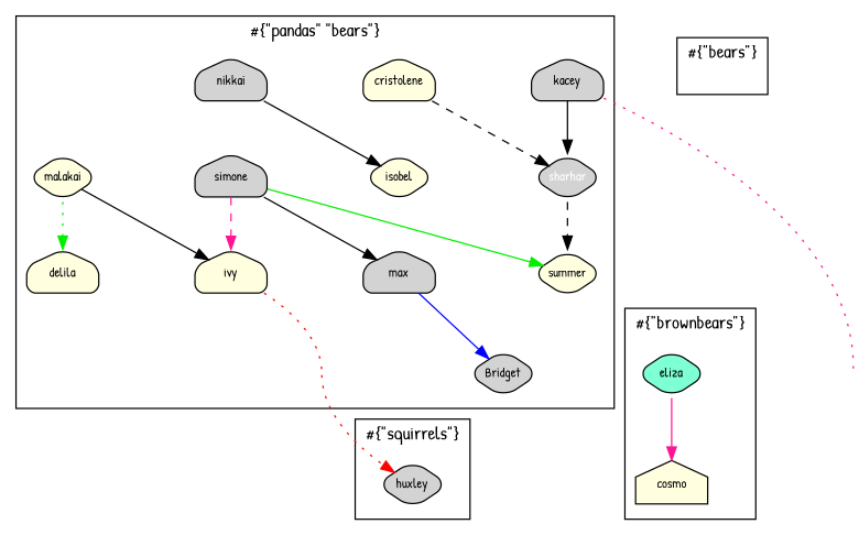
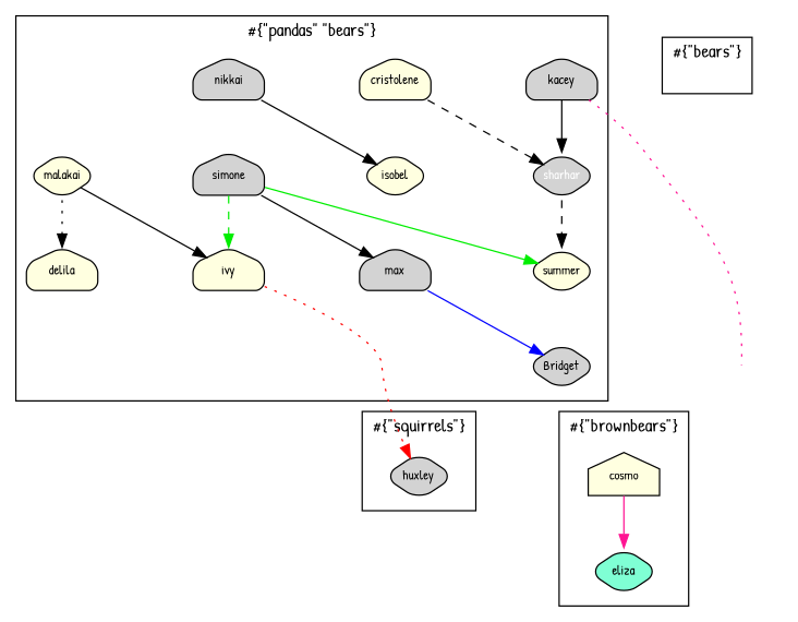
  digraph {
    concentrate=true
    fontname="Patrick Hand"
    nodesep=1
    rankdir=TB
    splines=lines
    node [fillcolor=lightyellow fixedsize=true fontname="Patrick Hand" fontsize=10 margin=0.1 shape=house style="filled,rounded"]
    edge [fontname="Patrick Hand" style=solid]
    n1 [label=delila]
    n2 [label=cristolene]
    n3 [fillcolor=lightgrey label=nikkai]
    n4 [label=malakai shape=diamond]
    n5 [fillcolor=lightgrey label=max]
    n6 [fillcolor=lightgrey label=Bridget shape=diamond]
    n7 [fillcolor=lightgrey label=simone]
    n8 [fillcolor=lightgrey fontcolor=white label=sharhar shape=diamond]
    n9 [label=isobel shape=diamond]
    n10 [fillcolor=lightgrey label=kacey]
    n11 [label=summer shape=diamond]
    n12 [label=ivy]
    n13 [fillcolor=lightgrey label=huxley shape=diamond]
    n14 [fillcolor=aquamarine label=eliza shape=diamond]
    n15 [label=cosmo style=filled]
    n16 [fillcolor="#cf9c95" label=jude shape=point style=invis]
    subgraph cluster_1 {
      label="#\{\"pandas\" \"bears\"\}"
      rankdir=TP
      n1
      n2
      n3
      n4
      n5
      n6
      n7
      n8
      n9
      n10
      n11
      n12
    }
    subgraph cluster_2 {
      label="#\{\"squirrels\"\}"
      rankdir=TP
      n13
    }
    subgraph cluster_3 {
      label="#\{\"brownbears\"\}"
      rankdir=TP
      n14
      n15
    }
    subgraph cluster_4 {
      label="#\{\"bears\"\}"
      rankdir=TP
      n16
    }
    n2 -> n8 [style=dashed]
    n3 -> n9
-   n4 -> n1 [style=dotted color=green2]
+   n4 -> n1 [style=dotted]
    n4 -> n12
    n5 -> n6 [color=blue]
    n6 -> n13 [style=invis]
    n6 -> n15 [style=invis]
    n7 -> n5
    n7 -> n11 [color=green2]
-   n7 -> n12 [color=deeppink style=dashed]
+   n7 -> n12 [color=green2 style=dashed]
    n8 -> n11 [style=dashed]
    n10 -> n8
    n10 -> n15 [color=deeppink style=dotted]
    n11 -> n13 [style=invis]
    n11 -> n15 [style=invis]
    n12 -> n13 [color=red style=dotted]
-   n14 -> n15 [color=deeppink]
+   n15 -> n14 [color=deeppink]
    n16 -> n16 [style=invis]
  }
